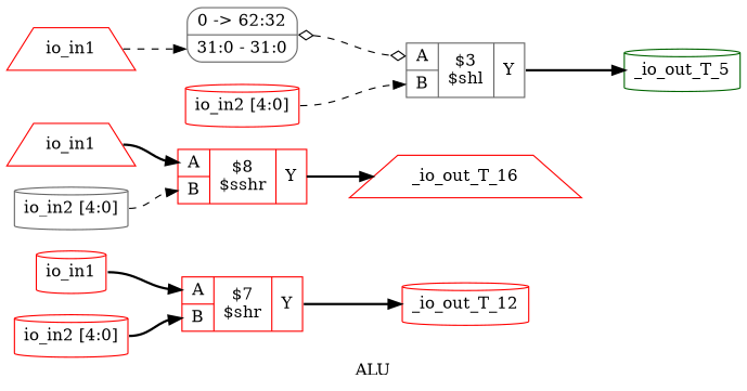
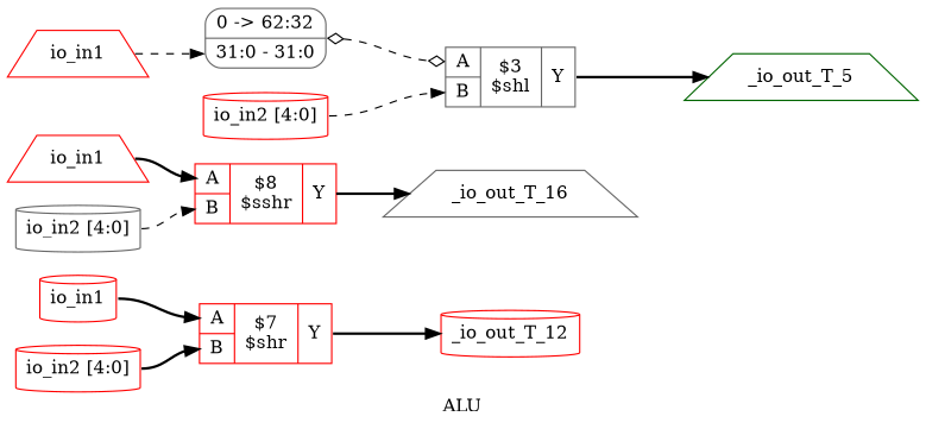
  digraph {
    label=ALU
    rankdir=LR
    remincross=true
    node [color=red shape=cylinder]
    edge [color=black fontcolor=black headport="p4:w" style=bold tailport=e]
    n1 [fontcolor=black label=_io_out_T_12]
-   n2 [fontcolor=black label=_io_out_T_16 shape=trapezium]
-   n3 [color=darkgreen fontcolor=black label=_io_out_T_5]
+   n2 [color=gray40 fontcolor=black label=_io_out_T_16 shape=trapezium]
+   n3 [color=darkgreen fontcolor=black label=_io_out_T_5 shape=trapezium]
    n4 [label=io_in1 shape=trapezium]
    n5 [color=gray40 fontcolor=black label="0 -&gt; 62:32 |<s0> 31:0 - 31:0 " shape=record style=rounded]
    n6 [color=gray40 label="{{<p4> A|<p5> B}|$3\n$shl|{<p6> Y}}" shape=record]
    n7 [label="io_in2 [4:0]"]
    n8 [label=io_in1]
    n9 [label="{{<p4> A|<p5> B}|$7\n$shr|{<p6> Y}}" shape=record]
    n10 [label="io_in2 [4:0]"]
    n11 [label=io_in1 shape=trapezium]
    n12 [label="{{<p4> A|<p5> B}|$8\n$sshr|{<p6> Y}}" shape=record]
    n13 [color=gray40 label="io_in2 [4:0]"]
    n4 -> n5 [headport="s0:w" style=dashed]
    n5 -> n6 [arrowhead=odiamond arrowtail=odiamond dir=both style=dashed]
    n6 -> n3 [headport=w tailport="p6:e"]
    n7 -> n6 [headport="p5:w" style=dashed]
    n8 -> n9
    n9 -> n1 [headport=w tailport="p6:e"]
    n10 -> n9 [headport="p5:w"]
    n11 -> n12
    n12 -> n2 [headport=w tailport="p6:e"]
    n13 -> n12 [headport="p5:w" style=dashed]
  }
